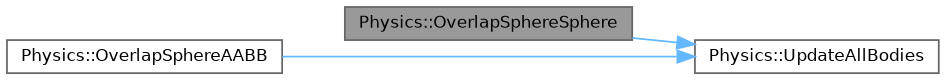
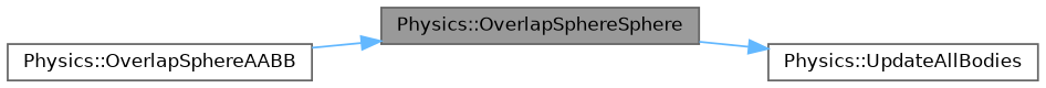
  digraph {
    rankdir=RL
    node [color=grey40 fillcolor=white fontname=Helvetica fontsize=10 shape=box style=filled]
    edge [color=steelblue1 dir=back fontname=Helvetica fontsize=10 labelfontname=Helvetica labelfontsize=10 style=solid]
    n1 [color=gray40 fillcolor=grey60 fontcolor=black height=0.2 label="Physics::OverlapSphereSphere" width=0.4]
    n2 [height=0.2 label="Physics::OverlapSphereAABB" width=0.4]
    n3 [height=0.2 label="Physics::UpdateAllBodies" width=0.4]
-   n3 -> n2
+   n1 -> n2
    n3 -> n1
  }
